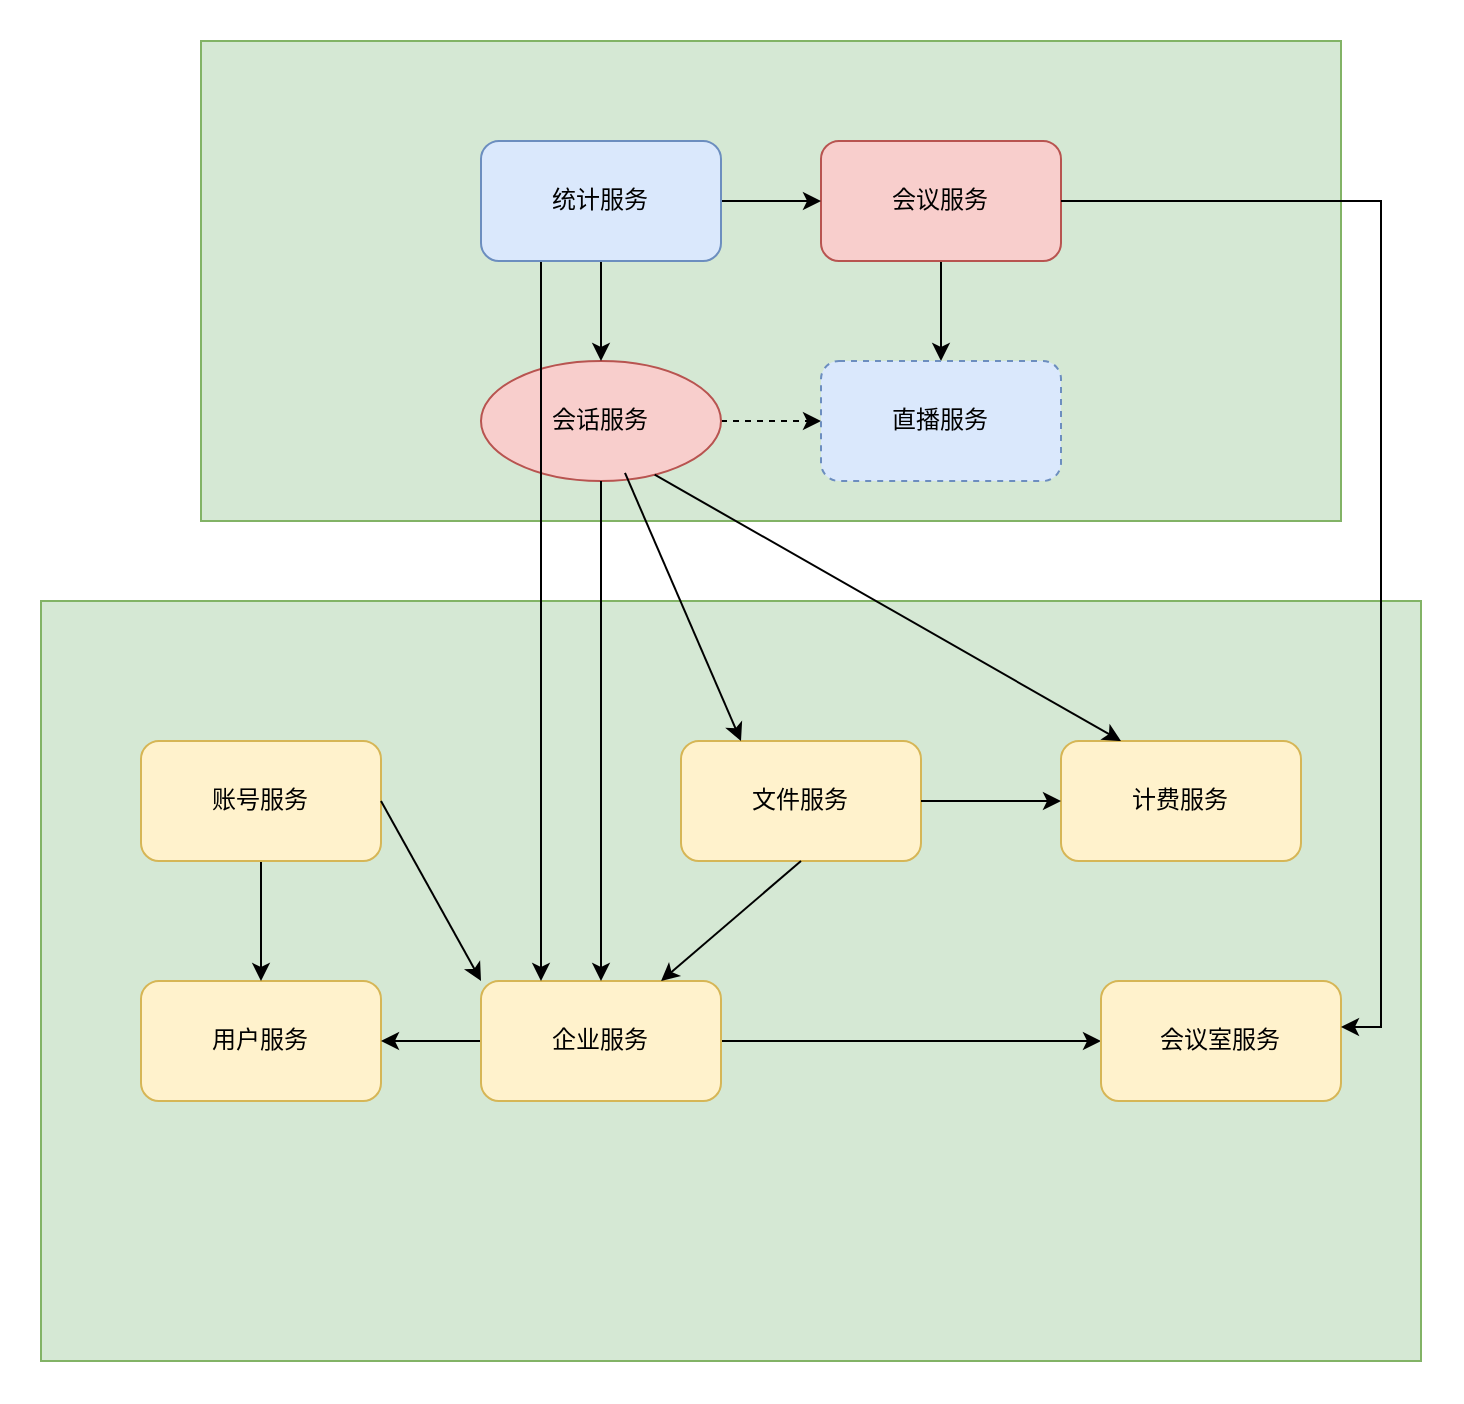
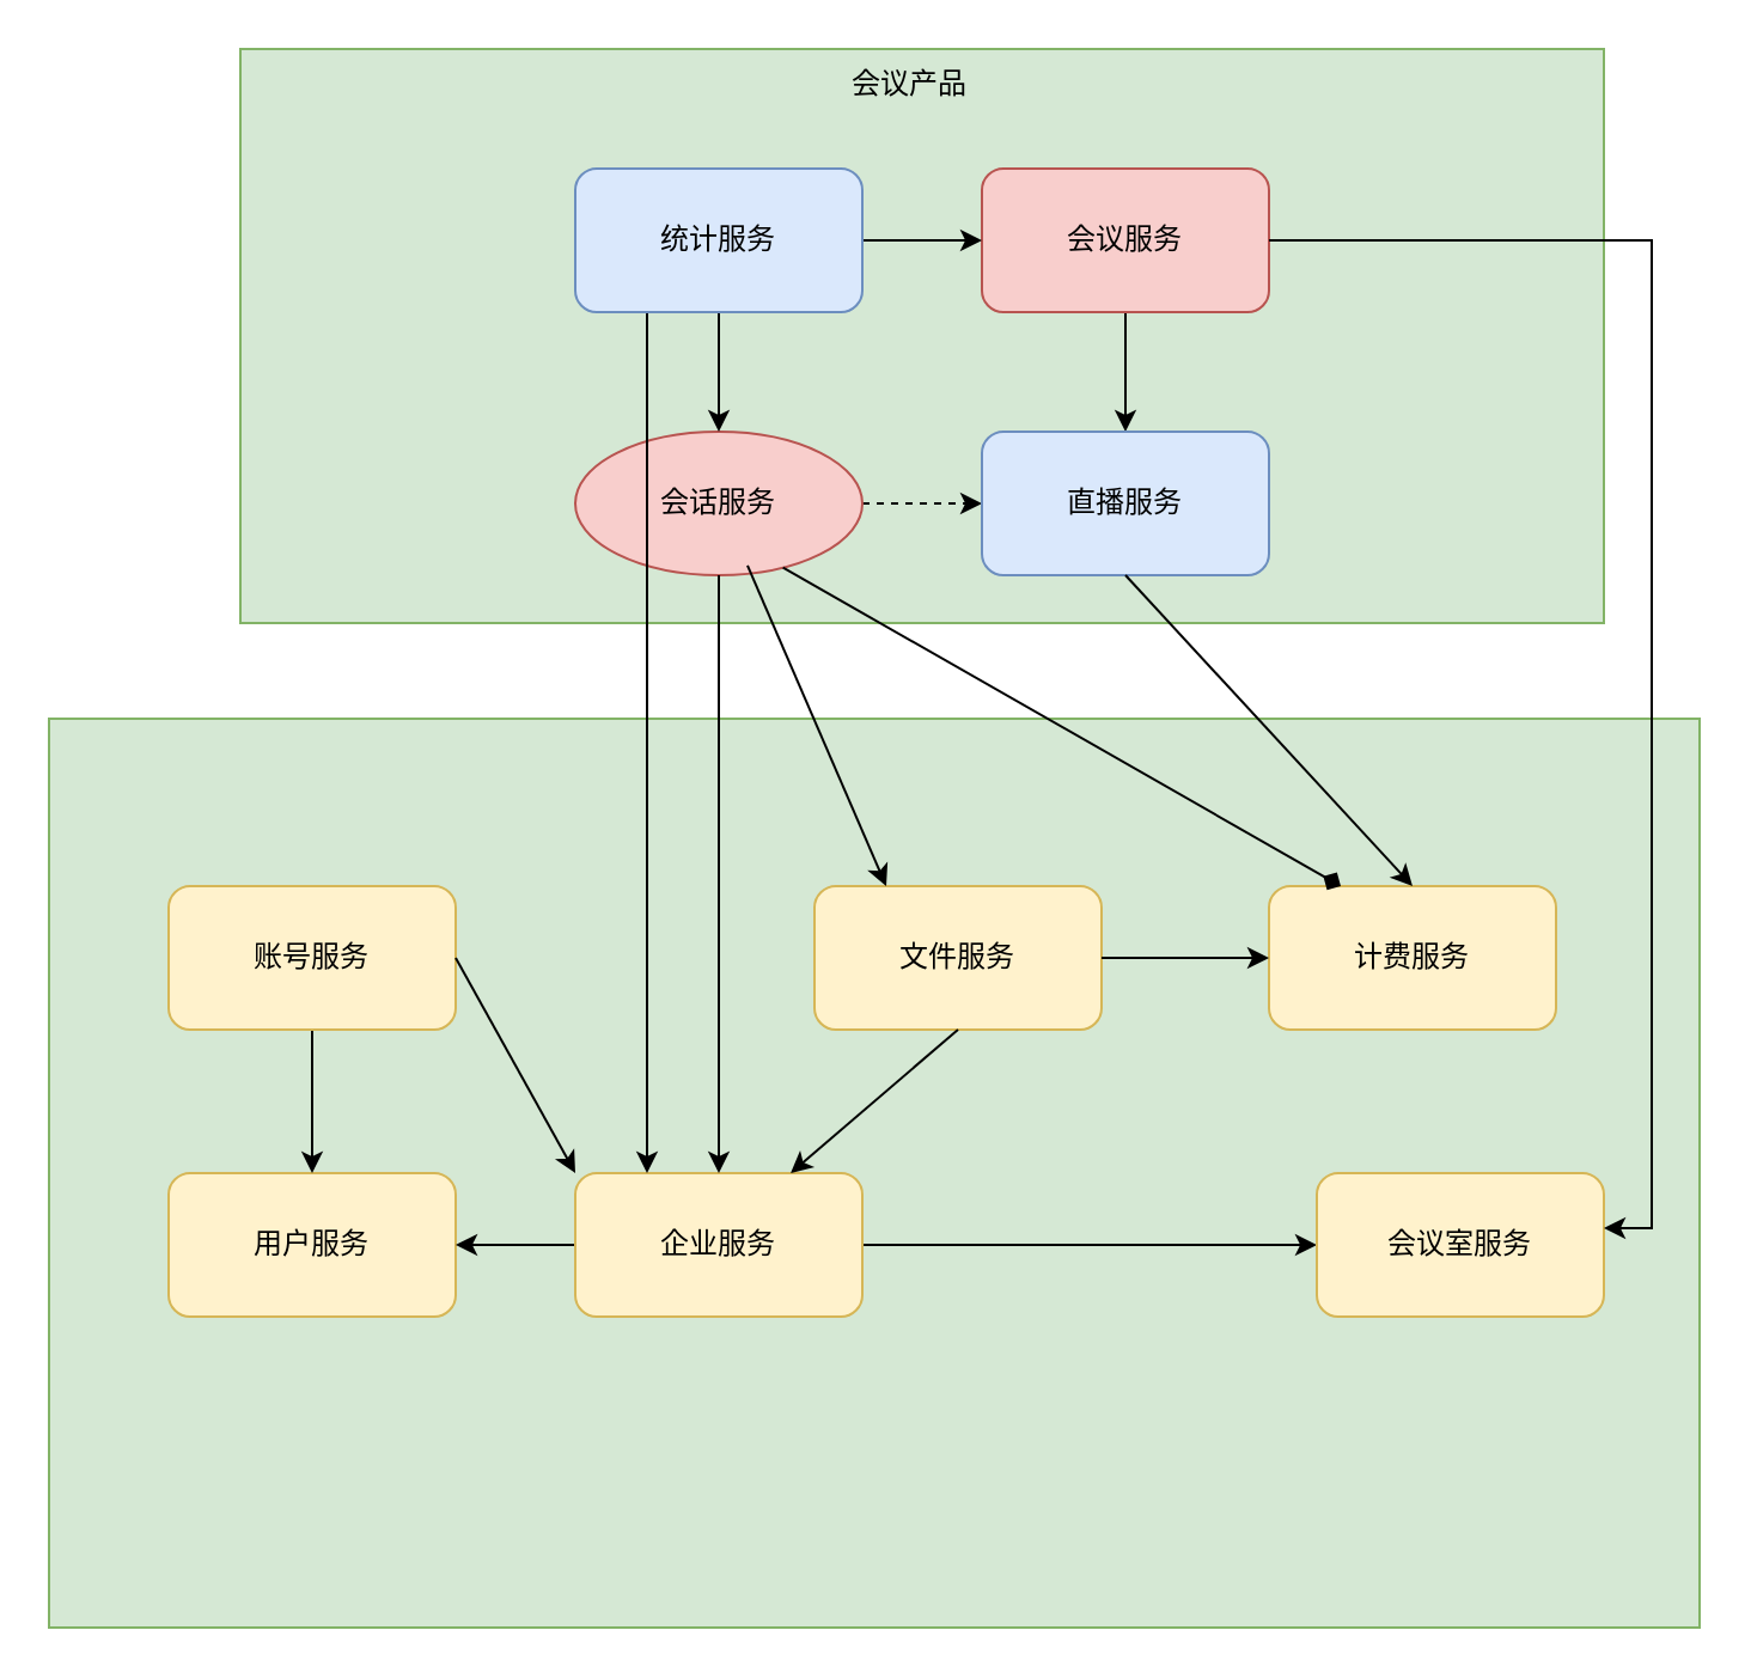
  <mxCell id="0" />
  <mxCell id="1" parent="0" />
  <mxCell id="2" value="" style="rounded=0;whiteSpace=wrap;html=1;fillColor=#d5e8d4;shadow=0;strokeColor=#82b366;" parent="1" vertex="1"><mxGeometry x="20" y="300" width="690" height="380" as="geometry" /></mxCell>
  <mxCell id="3" value="用户服务" style="rounded=1;whiteSpace=wrap;html=1;fillColor=#fff2cc;shadow=0;strokeColor=#d6b656;" parent="1" vertex="1"><mxGeometry x="70" y="490" width="120" height="60" as="geometry" /></mxCell>
  <mxCell id="4" value="" style="edgeStyle=orthogonalEdgeStyle;rounded=0;orthogonalLoop=1;jettySize=auto;html=1;shadow=0;" parent="1" source="6" target="3" edge="1"><mxGeometry relative="1" as="geometry" /></mxCell>
  <mxCell id="5" style="edgeStyle=orthogonalEdgeStyle;rounded=0;orthogonalLoop=1;jettySize=auto;html=1;exitX=1;exitY=0.5;exitDx=0;exitDy=0;entryX=0;entryY=0.5;entryDx=0;entryDy=0;shadow=0;" parent="1" source="6" target="29" edge="1"><mxGeometry relative="1" as="geometry" /></mxCell>
  <mxCell id="6" value="企业服务" style="rounded=1;whiteSpace=wrap;html=1;fillColor=#fff2cc;shadow=0;strokeColor=#d6b656;" parent="1" vertex="1"><mxGeometry x="240" y="490" width="120" height="60" as="geometry" /></mxCell>
  <mxCell id="7" value="" style="edgeStyle=orthogonalEdgeStyle;rounded=0;orthogonalLoop=1;jettySize=auto;html=1;shadow=0;" parent="1" source="8" target="3" edge="1"><mxGeometry relative="1" as="geometry" /></mxCell>
  <mxCell id="8" value="账号服务" style="rounded=1;whiteSpace=wrap;html=1;fillColor=#fff2cc;shadow=0;strokeColor=#d6b656;" parent="1" vertex="1"><mxGeometry x="70" y="370" width="120" height="60" as="geometry" /></mxCell>
  <mxCell id="9" value="文件服务" style="rounded=1;whiteSpace=wrap;html=1;fillColor=#fff2cc;shadow=0;strokeColor=#d6b656;" parent="1" vertex="1"><mxGeometry x="340" y="370" width="120" height="60" as="geometry" /></mxCell>
  <mxCell id="10" value="计费服务" style="rounded=1;whiteSpace=wrap;html=1;fillColor=#fff2cc;shadow=0;strokeColor=#d6b656;" parent="1" vertex="1"><mxGeometry x="530" y="370" width="120" height="60" as="geometry" /></mxCell>
  <mxCell id="11" value="" style="rounded=0;whiteSpace=wrap;html=1;fillColor=#d5e8d4;shadow=0;strokeColor=#82b366;" parent="1" vertex="1"><mxGeometry x="100" y="20" width="570" height="240" as="geometry" /></mxCell>
+ <mxCell id="12" value="会议产品" style="text;html=1;align=center;verticalAlign=middle;whiteSpace=wrap;rounded=0;shadow=0;" parent="1" vertex="1"><mxGeometry x="350" y="20" width="60" height="30" as="geometry" /></mxCell>
  <mxCell id="13" value="" style="edgeStyle=orthogonalEdgeStyle;rounded=0;orthogonalLoop=1;jettySize=auto;html=1;shadow=0;" parent="1" source="14" target="17" edge="1"><mxGeometry relative="1" as="geometry" /></mxCell>
  <mxCell id="14" value="会议服务" style="rounded=1;whiteSpace=wrap;html=1;fillColor=#f8cecc;shadow=0;strokeColor=#b85450;" parent="1" vertex="1"><mxGeometry x="410" y="70" width="120" height="60" as="geometry" /></mxCell>
  <mxCell id="15" value="" style="edgeStyle=orthogonalEdgeStyle;rounded=0;orthogonalLoop=1;jettySize=auto;html=1;shadow=0;dashed=1;" parent="1" source="16" target="17" edge="1"><mxGeometry relative="1" as="geometry" /></mxCell>
  <mxCell id="16" value="会话服务" style="ellipse;whiteSpace=wrap;html=1;fillColor=#f8cecc;shadow=0;strokeColor=#b85450;" parent="1" vertex="1"><mxGeometry x="240" y="180" width="120" height="60" as="geometry" /></mxCell>
- <mxCell id="17" value="直播服务" style="rounded=1;whiteSpace=wrap;html=1;shadow=0;fillColor=#dae8fc;strokeColor=#6c8ebf;dashed=1;" parent="1" vertex="1"><mxGeometry x="410" y="180" width="120" height="60" as="geometry" /></mxCell>
+ <mxCell id="17" value="直播服务" style="rounded=1;whiteSpace=wrap;html=1;shadow=0;fillColor=#dae8fc;strokeColor=#6c8ebf;" parent="1" vertex="1"><mxGeometry x="410" y="180" width="120" height="60" as="geometry" /></mxCell>
  <mxCell id="18" value="" style="edgeStyle=orthogonalEdgeStyle;rounded=0;orthogonalLoop=1;jettySize=auto;html=1;shadow=0;" parent="1" source="21" target="14" edge="1"><mxGeometry relative="1" as="geometry" /></mxCell>
  <mxCell id="19" value="" style="edgeStyle=orthogonalEdgeStyle;rounded=0;orthogonalLoop=1;jettySize=auto;html=1;shadow=0;" parent="1" source="21" target="16" edge="1"><mxGeometry relative="1" as="geometry" /></mxCell>
  <mxCell id="20" style="rounded=0;orthogonalLoop=1;jettySize=auto;html=1;exitX=0.25;exitY=1;exitDx=0;exitDy=0;entryX=0.25;entryY=0;entryDx=0;entryDy=0;shadow=0;" parent="1" source="21" target="6" edge="1"><mxGeometry relative="1" as="geometry" /></mxCell>
  <mxCell id="21" value="统计服务" style="rounded=1;whiteSpace=wrap;html=1;shadow=0;fillColor=#dae8fc;strokeColor=#6c8ebf;" parent="1" vertex="1"><mxGeometry x="240" y="70" width="120" height="60" as="geometry" /></mxCell>
+ <mxCell id="22" value="" style="endArrow=classic;html=1;rounded=0;exitX=0.5;exitY=1;exitDx=0;exitDy=0;entryX=0.5;entryY=0;entryDx=0;entryDy=0;shadow=0;" parent="1" source="17" target="10" edge="1"><mxGeometry width="50" height="50" relative="1" as="geometry"><mxPoint x="-40" y="320" as="sourcePoint" /><mxPoint x="10" y="270" as="targetPoint" /></mxGeometry></mxCell>
  <mxCell id="23" value="" style="endArrow=classic;html=1;rounded=0;exitX=0.5;exitY=1;exitDx=0;exitDy=0;entryX=0.5;entryY=0;entryDx=0;entryDy=0;shadow=0;" parent="1" source="16" target="6" edge="1"><mxGeometry width="50" height="50" relative="1" as="geometry"><mxPoint x="484" y="250" as="sourcePoint" /><mxPoint x="530" y="390" as="targetPoint" /></mxGeometry></mxCell>
- <mxCell id="24" value="" style="endArrow=classic;html=1;rounded=0;exitX=0.75;exitY=1;exitDx=0;exitDy=0;entryX=0.25;entryY=0;entryDx=0;entryDy=0;shadow=0;" parent="1" source="16" target="10" edge="1"><mxGeometry width="50" height="50" relative="1" as="geometry"><mxPoint x="310" y="250" as="sourcePoint" /><mxPoint x="334" y="400" as="targetPoint" /></mxGeometry></mxCell>
+ <mxCell id="24" value="" style="endArrow=diamond;html=1;rounded=0;exitX=0.75;exitY=1;exitDx=0;exitDy=0;entryX=0.25;entryY=0;entryDx=0;entryDy=0;shadow=0;" parent="1" source="16" target="10" edge="1"><mxGeometry width="50" height="50" relative="1" as="geometry"><mxPoint x="310" y="250" as="sourcePoint" /><mxPoint x="334" y="400" as="targetPoint" /></mxGeometry></mxCell>
  <mxCell id="25" value="" style="endArrow=classic;html=1;rounded=0;exitX=0.6;exitY=0.933;exitDx=0;exitDy=0;entryX=0.25;entryY=0;entryDx=0;entryDy=0;exitPerimeter=0;shadow=0;" parent="1" source="16" target="9" edge="1"><mxGeometry width="50" height="50" relative="1" as="geometry"><mxPoint x="310" y="250" as="sourcePoint" /><mxPoint x="334" y="400" as="targetPoint" /></mxGeometry></mxCell>
  <mxCell id="26" value="" style="endArrow=classic;html=1;rounded=0;exitX=1;exitY=0.5;exitDx=0;exitDy=0;entryX=0;entryY=0.5;entryDx=0;entryDy=0;shadow=0;" parent="1" source="9" target="10" edge="1"><mxGeometry width="50" height="50" relative="1" as="geometry"><mxPoint x="322" y="246" as="sourcePoint" /><mxPoint x="470" y="490" as="targetPoint" /></mxGeometry></mxCell>
  <mxCell id="27" value="" style="endArrow=classic;html=1;rounded=0;exitX=0.5;exitY=1;exitDx=0;exitDy=0;entryX=0.75;entryY=0;entryDx=0;entryDy=0;shadow=0;" parent="1" source="9" target="6" edge="1"><mxGeometry width="50" height="50" relative="1" as="geometry"><mxPoint x="322" y="246" as="sourcePoint" /><mxPoint x="510" y="500" as="targetPoint" /></mxGeometry></mxCell>
  <mxCell id="28" value="" style="endArrow=classic;html=1;rounded=0;exitX=1;exitY=0.5;exitDx=0;exitDy=0;entryX=0;entryY=0;entryDx=0;entryDy=0;shadow=0;" parent="1" source="8" target="6" edge="1"><mxGeometry width="50" height="50" relative="1" as="geometry"><mxPoint x="310" y="250" as="sourcePoint" /><mxPoint x="364" y="470" as="targetPoint" /></mxGeometry></mxCell>
  <mxCell id="29" value="会议室服务" style="rounded=1;whiteSpace=wrap;html=1;fillColor=#fff2cc;shadow=0;strokeColor=#d6b656;" parent="1" vertex="1"><mxGeometry x="550" y="490" width="120" height="60" as="geometry" /></mxCell>
  <mxCell id="30" style="edgeStyle=orthogonalEdgeStyle;rounded=0;orthogonalLoop=1;jettySize=auto;html=1;entryX=1;entryY=0.383;entryDx=0;entryDy=0;entryPerimeter=0;shadow=0;" parent="1" source="14" target="29" edge="1"><mxGeometry relative="1" as="geometry" /></mxCell>
